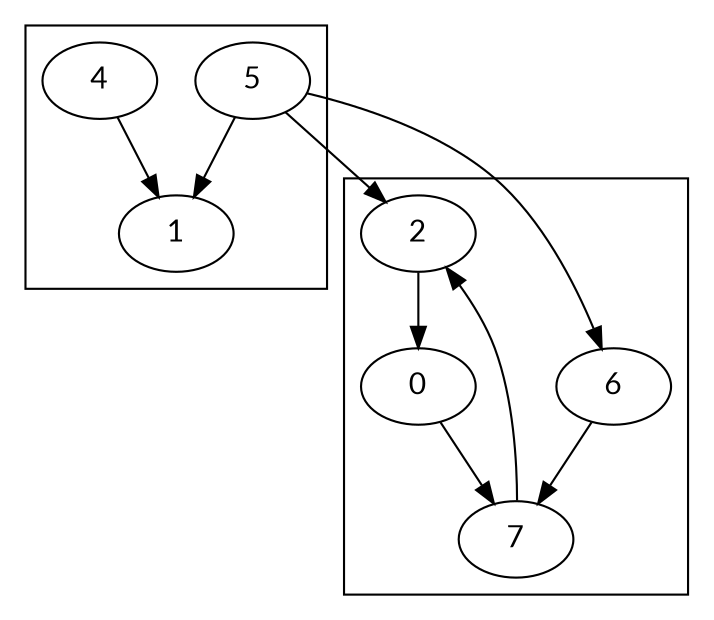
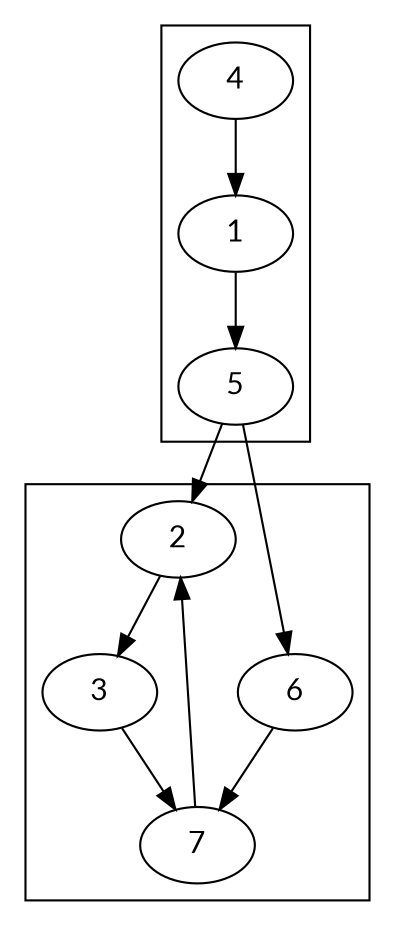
  strict digraph {
    fontname=Lato
    node [fontname=Lato]
    edge [fontname=Lato]
    2
-   3 [label=0]
+   3
    6
    7
    1
    4
    5
    subgraph cluster_1 {
      2
      3
      6
      7
    }
    subgraph cluster_2 {
      1
      4
      5
    }
    2 -> 3
    3 -> 7
    6 -> 7
    7 -> 2
-   5 -> 1
+   1 -> 5
    4 -> 1
    5 -> 2
    5 -> 6
  }
